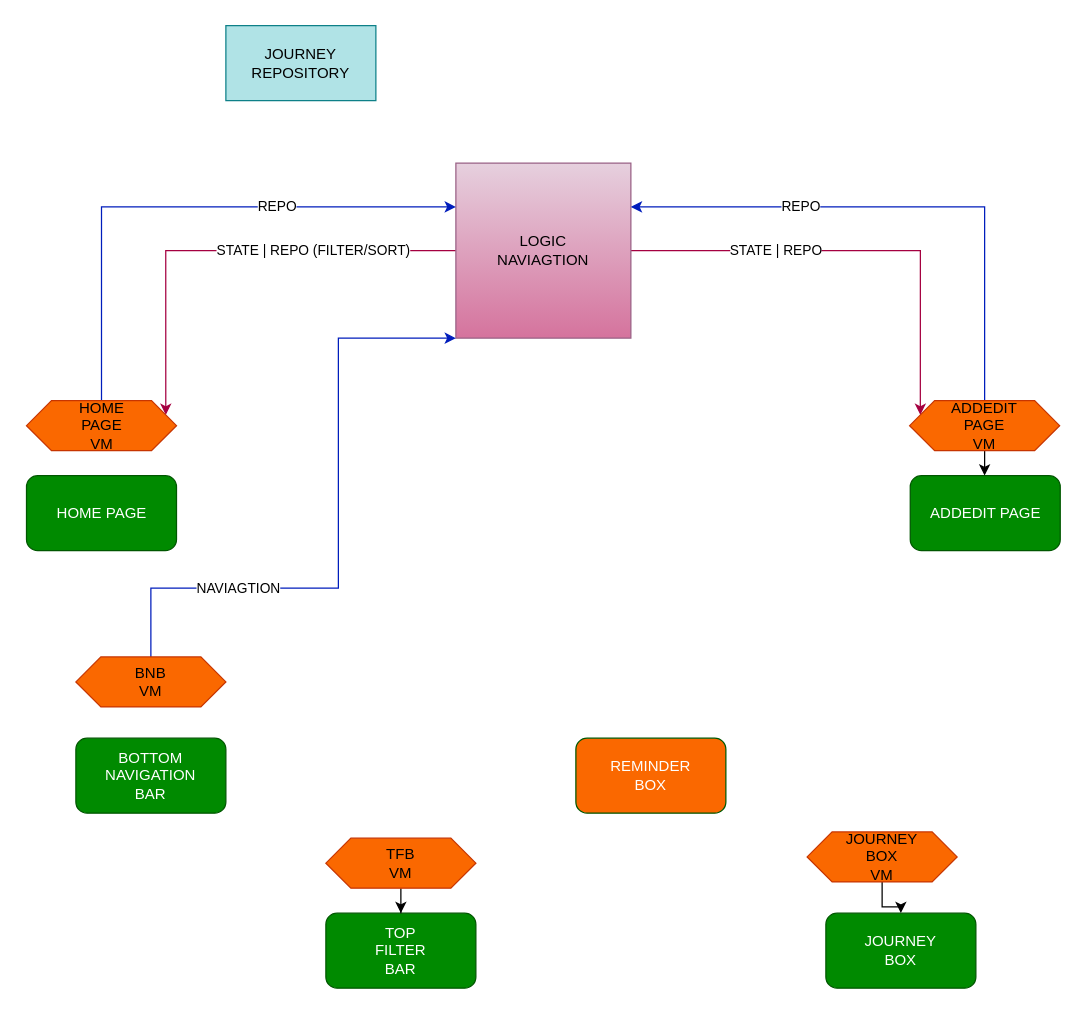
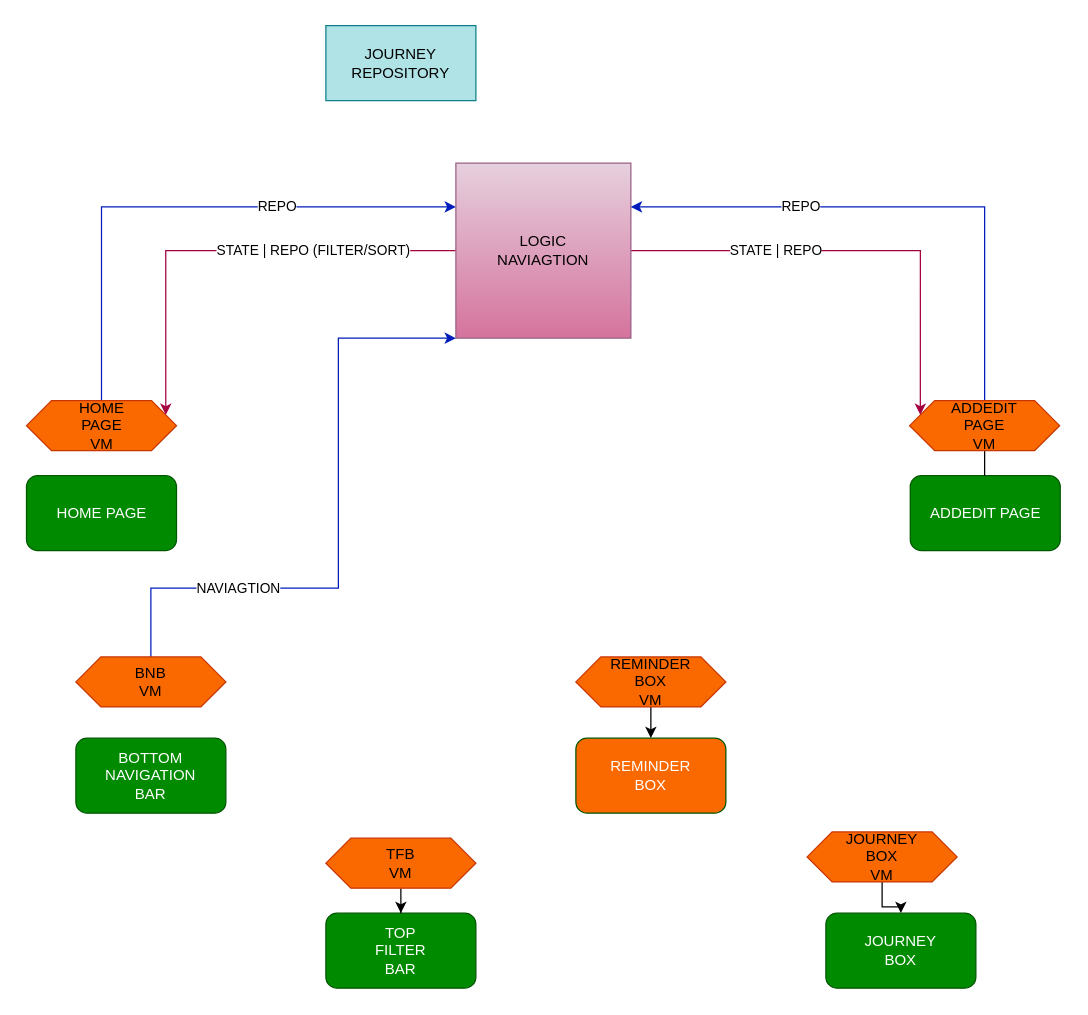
  <mxCell id="0" />
  <mxCell id="1" parent="0" />
  <mxCell id="2" value="HOME PAGE" style="rounded=1;whiteSpace=wrap;html=1;fillColor=#008a00;strokeColor=#005700;fontColor=#ffffff;" vertex="1" parent="1"><mxGeometry x="20.5" y="380" width="120" height="60" as="geometry" /></mxCell>
  <mxCell id="3" value="ADDEDIT PAGE" style="rounded=1;whiteSpace=wrap;html=1;fillColor=#008a00;fontColor=#ffffff;strokeColor=#005700;" vertex="1" parent="1"><mxGeometry x="727.5" y="380" width="120" height="60" as="geometry" /></mxCell>
  <mxCell id="4" value="BOTTOM&lt;br&gt;NAVIGATION&lt;br&gt;BAR" style="rounded=1;whiteSpace=wrap;html=1;fillColor=#008a00;fontColor=#ffffff;strokeColor=#005700;" vertex="1" parent="1"><mxGeometry x="60" y="590" width="120" height="60" as="geometry" /></mxCell>
  <mxCell id="5" value="TOP&lt;br&gt;FILTER&lt;br&gt;BAR" style="rounded=1;whiteSpace=wrap;html=1;fillColor=#008a00;fontColor=#ffffff;strokeColor=#005700;" vertex="1" parent="1"><mxGeometry x="260" y="730" width="120" height="60" as="geometry" /></mxCell>
  <mxCell id="6" value="REMINDER&lt;br&gt;BOX" style="rounded=1;whiteSpace=wrap;html=1;fillColor=#fa6800;fontColor=#ffffff;strokeColor=#005700;" vertex="1" parent="1"><mxGeometry x="460" y="590" width="120" height="60" as="geometry" /></mxCell>
  <mxCell id="7" value="JOURNEY&lt;br&gt;BOX" style="rounded=1;whiteSpace=wrap;html=1;fillColor=#008a00;fontColor=#ffffff;strokeColor=#005700;" vertex="1" parent="1"><mxGeometry x="660" y="730" width="120" height="60" as="geometry" /></mxCell>
- <mxCell id="8" value="JOURNEY&lt;br&gt;REPOSITORY" style="rounded=0;whiteSpace=wrap;html=1;fillColor=#b0e3e6;strokeColor=#0e8088;" vertex="1" parent="1"><mxGeometry x="180" y="20" width="120" height="60" as="geometry" /></mxCell>
+ <mxCell id="8" value="JOURNEY&lt;br&gt;REPOSITORY" style="rounded=0;whiteSpace=wrap;html=1;fillColor=#b0e3e6;strokeColor=#0e8088;" vertex="1" parent="1"><mxGeometry x="260" y="20" width="120" height="60" as="geometry" /></mxCell>
  <mxCell id="9" value="STATE | REPO (FILTER/SORT)" style="edgeStyle=orthogonalEdgeStyle;rounded=0;orthogonalLoop=1;jettySize=auto;html=1;entryX=1;entryY=0.25;entryDx=0;entryDy=0;fillColor=#d80073;strokeColor=#A50040;" edge="1" parent="1" source="11" target="13"><mxGeometry x="-0.373" relative="1" as="geometry"><mxPoint as="offset" /></mxGeometry></mxCell>
  <mxCell id="10" value="STATE | REPO" style="edgeStyle=orthogonalEdgeStyle;rounded=0;orthogonalLoop=1;jettySize=auto;html=1;entryX=0;entryY=0.25;entryDx=0;entryDy=0;fillColor=#d80073;strokeColor=#A50040;" edge="1" parent="1" source="11" target="16"><mxGeometry x="-0.361" relative="1" as="geometry"><mxPoint as="offset" /></mxGeometry></mxCell>
  <mxCell id="11" value="LOGIC&lt;br&gt;NAVIAGTION" style="whiteSpace=wrap;html=1;aspect=fixed;fillColor=#e6d0de;gradientColor=#d5739d;strokeColor=#996185;" vertex="1" parent="1"><mxGeometry x="364" y="130" width="140" height="140" as="geometry" /></mxCell>
  <mxCell id="12" value="REPO" style="edgeStyle=orthogonalEdgeStyle;rounded=0;orthogonalLoop=1;jettySize=auto;html=1;entryX=0;entryY=0.25;entryDx=0;entryDy=0;fillColor=#0050ef;strokeColor=#001DBC;" edge="1" parent="1" source="13" target="11"><mxGeometry x="0.345" relative="1" as="geometry"><Array as="points"><mxPoint x="81" y="165" /></Array><mxPoint as="offset" /></mxGeometry></mxCell>
  <mxCell id="13" value="HOME&lt;br&gt;PAGE&lt;br&gt;VM" style="shape=hexagon;perimeter=hexagonPerimeter2;whiteSpace=wrap;html=1;fixedSize=1;fillColor=#fa6800;fontColor=#000000;strokeColor=#C73500;" vertex="1" parent="1"><mxGeometry x="20.5" y="320" width="120" height="40" as="geometry" /></mxCell>
- <mxCell id="14" style="edgeStyle=orthogonalEdgeStyle;rounded=0;orthogonalLoop=1;jettySize=auto;html=1;" edge="1" parent="1" source="16" target="3"><mxGeometry relative="1" as="geometry" /></mxCell>
+ <mxCell id="14" style="edgeStyle=orthogonalEdgeStyle;rounded=0;orthogonalLoop=1;jettySize=auto;html=1;endArrow=none;" edge="1" parent="1" source="16" target="3"><mxGeometry relative="1" as="geometry" /></mxCell>
  <mxCell id="15" value="REPO" style="edgeStyle=orthogonalEdgeStyle;rounded=0;orthogonalLoop=1;jettySize=auto;html=1;entryX=1;entryY=0.25;entryDx=0;entryDy=0;fillColor=#0050ef;strokeColor=#001DBC;" edge="1" parent="1" source="16" target="11"><mxGeometry x="0.379" relative="1" as="geometry"><Array as="points"><mxPoint x="787" y="165" /></Array><mxPoint as="offset" /></mxGeometry></mxCell>
  <mxCell id="16" value="ADDEDIT&lt;br&gt;PAGE&lt;br&gt;VM" style="shape=hexagon;perimeter=hexagonPerimeter2;whiteSpace=wrap;html=1;fixedSize=1;fillColor=#fa6800;fontColor=#000000;strokeColor=#C73500;" vertex="1" parent="1"><mxGeometry x="727" y="320" width="120" height="40" as="geometry" /></mxCell>
  <mxCell id="17" value="NAVIAGTION" style="edgeStyle=orthogonalEdgeStyle;rounded=0;orthogonalLoop=1;jettySize=auto;html=1;entryX=0;entryY=1;entryDx=0;entryDy=0;fillColor=#0050ef;strokeColor=#001DBC;" edge="1" parent="1" source="18" target="11"><mxGeometry x="-0.499" relative="1" as="geometry"><Array as="points"><mxPoint x="120" y="470" /><mxPoint x="270" y="470" /><mxPoint x="270" y="270" /></Array><mxPoint as="offset" /></mxGeometry></mxCell>
  <mxCell id="18" value="BNB&lt;br&gt;VM" style="shape=hexagon;perimeter=hexagonPerimeter2;whiteSpace=wrap;html=1;fixedSize=1;fillColor=#fa6800;fontColor=#000000;strokeColor=#C73500;" vertex="1" parent="1"><mxGeometry x="60" y="525" width="120" height="40" as="geometry" /></mxCell>
  <mxCell id="19" style="edgeStyle=orthogonalEdgeStyle;rounded=0;orthogonalLoop=1;jettySize=auto;html=1;" edge="1" parent="1" source="20" target="5"><mxGeometry relative="1" as="geometry" /></mxCell>
  <mxCell id="20" value="TFB&lt;br&gt;VM" style="shape=hexagon;perimeter=hexagonPerimeter2;whiteSpace=wrap;html=1;fixedSize=1;fillColor=#fa6800;fontColor=#000000;strokeColor=#C73500;" vertex="1" parent="1"><mxGeometry x="260" y="670" width="120" height="40" as="geometry" /></mxCell>
+ <mxCell id="21" style="edgeStyle=orthogonalEdgeStyle;rounded=0;orthogonalLoop=1;jettySize=auto;html=1;" edge="1" parent="1" source="22" target="6"><mxGeometry relative="1" as="geometry" /></mxCell>
+ <mxCell id="22" value="REMINDER&lt;br&gt;BOX&lt;br&gt;VM" style="shape=hexagon;perimeter=hexagonPerimeter2;whiteSpace=wrap;html=1;fixedSize=1;fillColor=#fa6800;fontColor=#000000;strokeColor=#C73500;" vertex="1" parent="1"><mxGeometry x="460" y="525" width="120" height="40" as="geometry" /></mxCell>
  <mxCell id="23" style="edgeStyle=orthogonalEdgeStyle;rounded=0;orthogonalLoop=1;jettySize=auto;html=1;" edge="1" parent="1" source="24" target="7"><mxGeometry relative="1" as="geometry" /></mxCell>
  <mxCell id="24" value="JOURNEY&lt;br&gt;BOX&lt;br&gt;VM" style="shape=hexagon;perimeter=hexagonPerimeter2;whiteSpace=wrap;html=1;fixedSize=1;fillColor=#fa6800;fontColor=#000000;strokeColor=#C73500;" vertex="1" parent="1"><mxGeometry x="645" y="665" width="120" height="40" as="geometry" /></mxCell>
